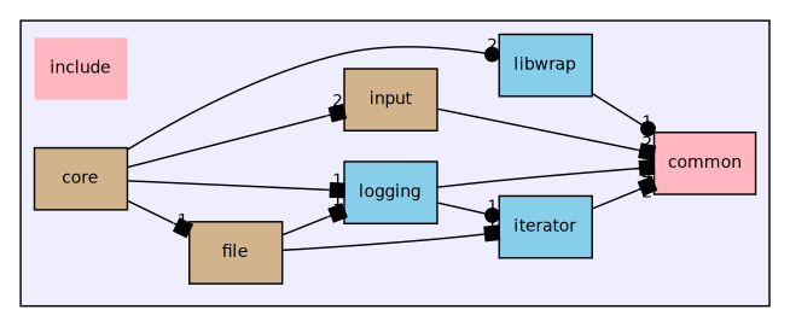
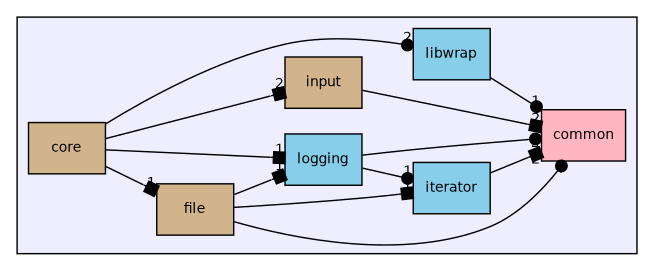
  digraph {
    compound=true
    rankdir=LR
    node [fillcolor=tan fontname=Helvetica fontsize=10 shape=box style=filled]
    edge [arrowhead=box headlabel=1 labeldistance=1.5 labelfontname=Helvetica labelfontsize=10]
-   n1 [fillcolor=lightpink label=include shape=plaintext]
    n2 [fillcolor=lightpink label=common]
    n3 [label=core]
    n4 [label=file]
    n5 [label=input]
    n6 [fillcolor=skyblue label=iterator]
    n7 [fillcolor=skyblue label=libwrap]
    n8 [fillcolor=skyblue label=logging]
    subgraph cluster_1 {
      bgcolor="#eeeeff"
      pencolor=black
-     n1
      n2
      n3
      n4
      n5
      n6
      n7
      n8
    }
    n3 -> n4
    n3 -> n5 [headlabel=2]
    n3 -> n7 [arrowhead=dot headlabel=2]
    n3 -> n8
+   n4 -> n2 [arrowhead=dot headlabel=4]
    n4 -> n6
    n4 -> n8
    n5 -> n2 [headlabel=2]
    n6 -> n2 [headlabel=2]
    n7 -> n2 [arrowhead=dot]
-   n8 -> n2 [headlabel=4]
+   n8 -> n2 [arrowhead=dot headlabel=4]
    n8 -> n6 [arrowhead=dot]
  }
